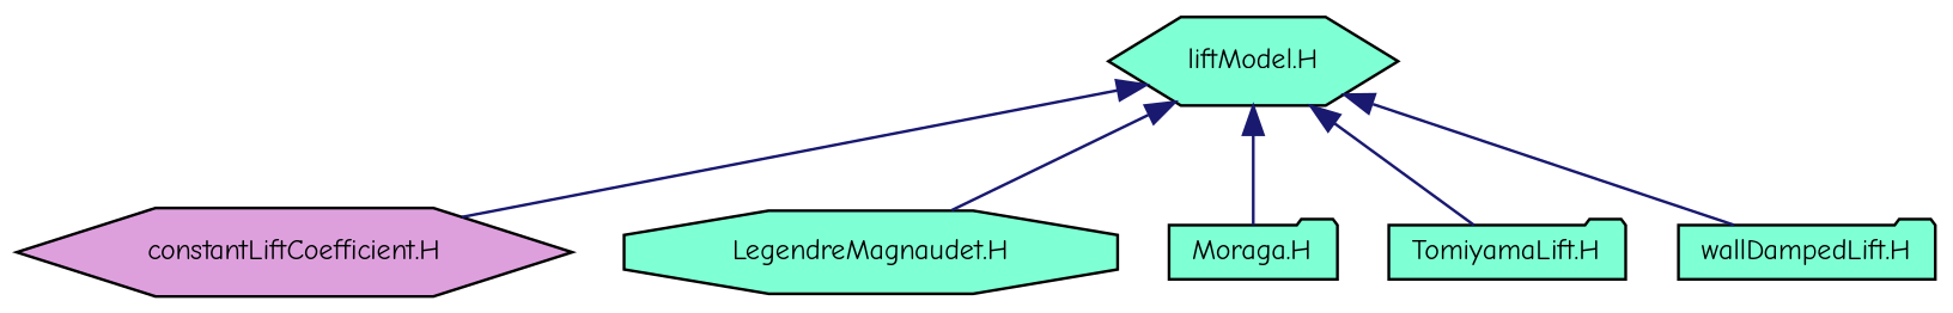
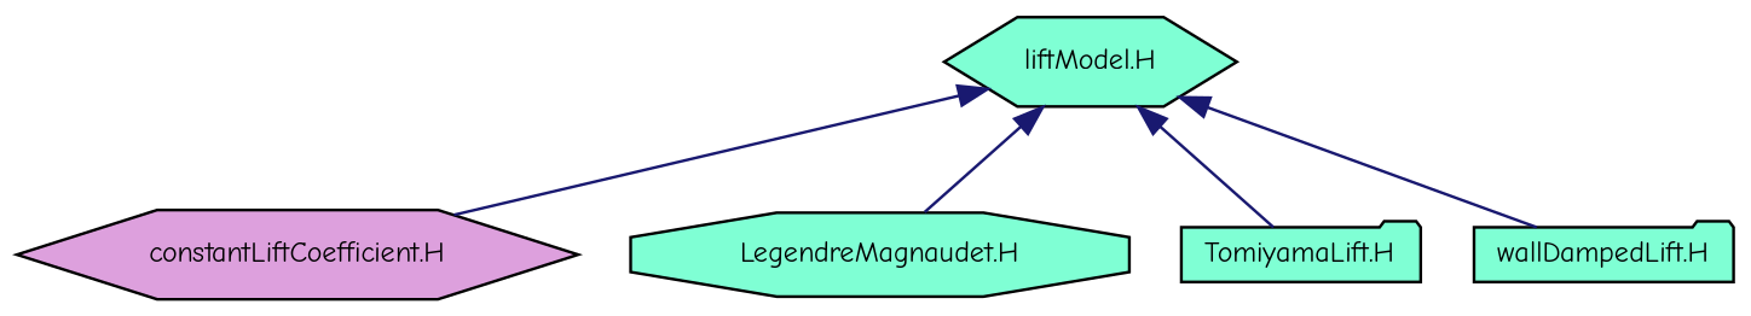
  digraph {
    fontname="Comic Neue"
    node [color=black fillcolor=aquamarine fontname="Comic Neue" fontsize=10 shape=folder style=filled]
    edge [color=midnightblue dir=back fontname="Comic Neue" fontsize=10 labelfontname=Helvetica labelfontsize=10 style=solid]
    n1 [fontcolor=black height=0.2 label="liftModel.H" shape=hexagon width=0.4]
    n2 [fillcolor=plum height=0.2 label="constantLiftCoefficient.H" shape=hexagon width=0.4]
    n3 [height=0.2 label="LegendreMagnaudet.H" shape=octagon width=0.4]
-   n4 [height=0.2 label="Moraga.H" width=0.4]
    n5 [height=0.2 label="TomiyamaLift.H" width=0.4]
    n6 [height=0.2 label="wallDampedLift.H" width=0.4]
    n1 -> n2
    n1 -> n3
-   n1 -> n4
    n1 -> n5
    n1 -> n6
  }
